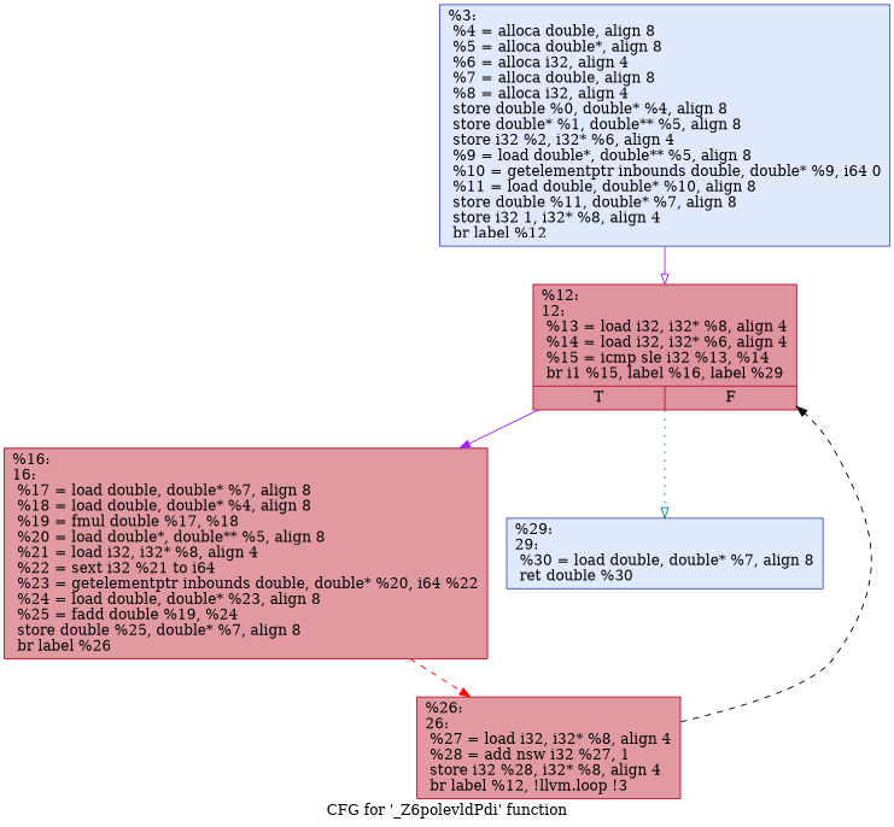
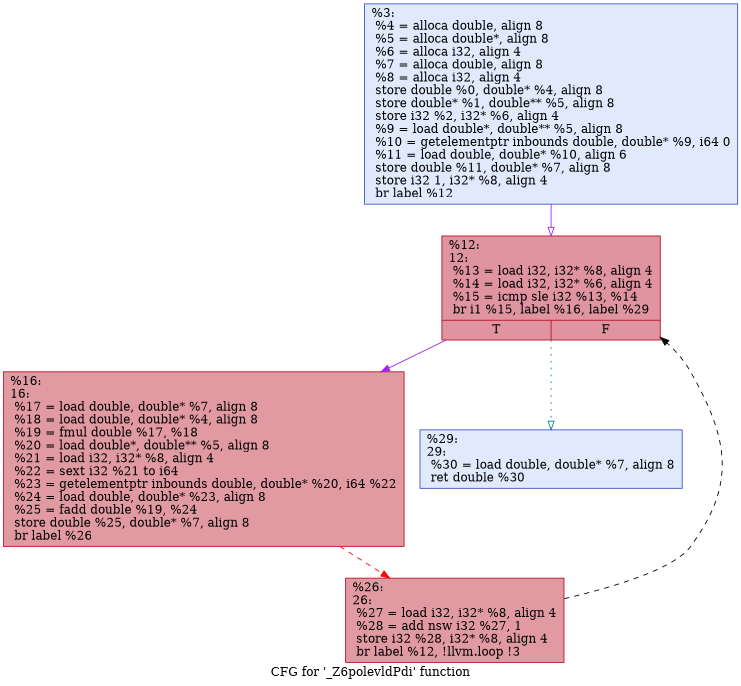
  digraph {
    label="CFG for '_Z6polevldPdi' function"
    node [color="#b70d28ff" fillcolor="#b9d0f970" shape=record style=filled]
    edge [color=purple style=solid arrowhead=normal]
-   n1 [color="#3d50c3ff" label="{%3:\l  %4 = alloca double, align 8\l  %5 = alloca double*, align 8\l  %6 = alloca i32, align 4\l  %7 = alloca double, align 8\l  %8 = alloca i32, align 4\l  store double %0, double* %4, align 8\l  store double* %1, double** %5, align 8\l  store i32 %2, i32* %6, align 4\l  %9 = load double*, double** %5, align 8\l  %10 = getelementptr inbounds double, double* %9, i64 0\l  %11 = load double, double* %10, align 8\l  store double %11, double* %7, align 8\l  store i32 1, i32* %8, align 4\l  br label %12\l}"]
+   n1 [color="#3d50c3ff" label="{%3:\l  %4 = alloca double, align 8\l  %5 = alloca double*, align 8\l  %6 = alloca i32, align 4\l  %7 = alloca double, align 8\l  %8 = alloca i32, align 4\l  store double %0, double* %4, align 8\l  store double* %1, double** %5, align 8\l  store i32 %2, i32* %6, align 4\l  %9 = load double*, double** %5, align 8\l  %10 = getelementptr inbounds double, double* %9, i64 0\l  %11 = load double, double* %10, align 6\l  store double %11, double* %7, align 8\l  store i32 1, i32* %8, align 4\l  br label %12\l}"]
    n2 [fillcolor="#b70d2870" label="{%12:\l12:                                               \l  %13 = load i32, i32* %8, align 4\l  %14 = load i32, i32* %6, align 4\l  %15 = icmp sle i32 %13, %14\l  br i1 %15, label %16, label %29\l|{<s0>T|<s1>F}}"]
    n3 [fillcolor="#bb1b2c70" label="{%16:\l16:                                               \l  %17 = load double, double* %7, align 8\l  %18 = load double, double* %4, align 8\l  %19 = fmul double %17, %18\l  %20 = load double*, double** %5, align 8\l  %21 = load i32, i32* %8, align 4\l  %22 = sext i32 %21 to i64\l  %23 = getelementptr inbounds double, double* %20, i64 %22\l  %24 = load double, double* %23, align 8\l  %25 = fadd double %19, %24\l  store double %25, double* %7, align 8\l  br label %26\l}"]
    n4 [color="#3d50c3ff" label="{%29:\l29:                                               \l  %30 = load double, double* %7, align 8\l  ret double %30\l}"]
    n5 [fillcolor="#bb1b2c70" label="{%26:\l26:                                               \l  %27 = load i32, i32* %8, align 4\l  %28 = add nsw i32 %27, 1\l  store i32 %28, i32* %8, align 4\l  br label %12, !llvm.loop !3\l}"]
    n1 -> n2 [arrowhead=onormal]
    n2 -> n3
    n2 -> n4 [color=teal style=dotted arrowhead=onormal]
    n3 -> n5 [color=red style=dashed]
    n5 -> n2 [color=black style=dashed]
  }
